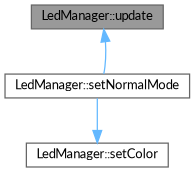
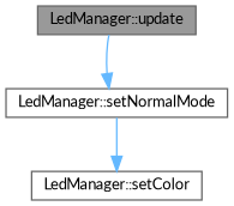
  digraph {
    fontname=Lato
    rankdir=TB
    node [color=grey40 fillcolor=white fontname=Lato fontsize=10 shape=box style=filled]
    edge [color=steelblue1 fontname=Lato fontsize=10 labelfontname=Helvetica labelfontsize=10 style=solid]
    n1 [color=gray40 fillcolor=grey60 fontcolor=black height=0.2 label="LedManager::update" width=0.4]
    n2 [height=0.2 label="LedManager::setNormalMode" width=0.4]
    n3 [height=0.2 label="LedManager::setColor" width=0.4]
-   n2 -> n1
+   n1 -> n2
    n2 -> n3
  }
